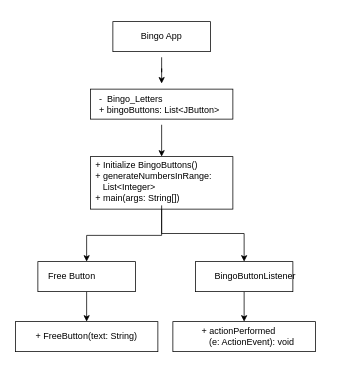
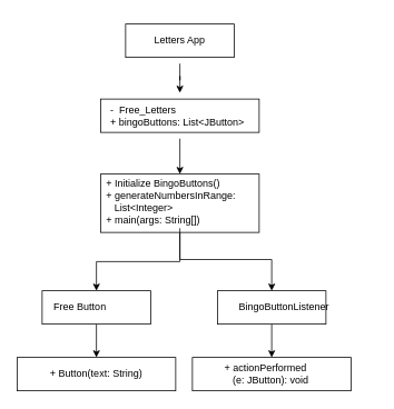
  <mxCell id="0" />
  <mxCell id="1" parent="0" />
  <mxCell id="2" value="" style="rounded=0;whiteSpace=wrap;html=1;" vertex="1" parent="1"><mxGeometry x="150" y="28" width="130" height="40" as="geometry" /></mxCell>
  <mxCell id="3" style="edgeStyle=orthogonalEdgeStyle;rounded=0;orthogonalLoop=1;jettySize=auto;html=1;entryX=0.5;entryY=0;entryDx=0;entryDy=0;" edge="1" parent="1" source="4" target="7"><mxGeometry relative="1" as="geometry" /></mxCell>
- <mxCell id="4" value="Bingo App" style="text;html=1;strokeColor=none;fillColor=none;align=center;verticalAlign=middle;whiteSpace=wrap;rounded=0;" vertex="1" parent="1"><mxGeometry x="165" y="20.5" width="100" height="55" as="geometry" /></mxCell>
+ <mxCell id="4" value="Letters App" style="text;html=1;strokeColor=none;fillColor=none;align=center;verticalAlign=middle;whiteSpace=wrap;rounded=0;" vertex="1" parent="1"><mxGeometry x="165" y="20.5" width="100" height="55" as="geometry" /></mxCell>
  <mxCell id="5" value="" style="rounded=0;whiteSpace=wrap;html=1;" vertex="1" parent="1"><mxGeometry x="120" y="118" width="190" height="40" as="geometry" /></mxCell>
  <mxCell id="6" style="edgeStyle=orthogonalEdgeStyle;rounded=0;orthogonalLoop=1;jettySize=auto;html=1;entryX=0.5;entryY=0;entryDx=0;entryDy=0;" edge="1" parent="1" source="7" target="11"><mxGeometry relative="1" as="geometry" /></mxCell>
- <mxCell id="7" value="-&amp;nbsp; Bingo_Letters&lt;br&gt;+ bingoButtons: List&amp;lt;JButton&amp;gt;" style="text;html=1;strokeColor=none;fillColor=none;align=left;verticalAlign=middle;whiteSpace=wrap;rounded=0;" vertex="1" parent="1"><mxGeometry x="130" y="110.5" width="170" height="55" as="geometry" /></mxCell>
+ <mxCell id="7" value="-&amp;nbsp; Free_Letters&lt;br&gt;+ bingoButtons: List&amp;lt;JButton&amp;gt;" style="text;html=1;strokeColor=none;fillColor=none;align=left;verticalAlign=middle;whiteSpace=wrap;rounded=0;" vertex="1" parent="1"><mxGeometry x="130" y="110.5" width="170" height="55" as="geometry" /></mxCell>
  <mxCell id="8" style="edgeStyle=orthogonalEdgeStyle;rounded=0;orthogonalLoop=1;jettySize=auto;html=1;exitX=0.5;exitY=1;exitDx=0;exitDy=0;entryX=0.5;entryY=0;entryDx=0;entryDy=0;" edge="1" parent="1" source="9" target="13"><mxGeometry relative="1" as="geometry"><Array as="points"><mxPoint x="215" y="313" /><mxPoint x="115" y="313" /></Array></mxGeometry></mxCell>
  <mxCell id="9" value="" style="rounded=0;whiteSpace=wrap;html=1;" vertex="1" parent="1"><mxGeometry x="120" y="208" width="190" height="70" as="geometry" /></mxCell>
  <mxCell id="10" style="edgeStyle=orthogonalEdgeStyle;rounded=0;orthogonalLoop=1;jettySize=auto;html=1;exitX=0.5;exitY=1;exitDx=0;exitDy=0;" edge="1" parent="1" source="11" target="15"><mxGeometry relative="1" as="geometry" /></mxCell>
  <mxCell id="11" value="+ Initialize BingoButtons()&lt;br&gt;+ generateNumbersInRange:&amp;nbsp; &amp;nbsp; &amp;nbsp; &amp;nbsp; &amp;nbsp;List&amp;lt;Integer&amp;gt;&lt;br&gt;+ main(args: String[])" style="text;html=1;strokeColor=none;fillColor=none;align=left;verticalAlign=middle;whiteSpace=wrap;rounded=0;" vertex="1" parent="1"><mxGeometry x="125" y="208" width="180" height="65" as="geometry" /></mxCell>
  <mxCell id="12" style="edgeStyle=orthogonalEdgeStyle;rounded=0;orthogonalLoop=1;jettySize=auto;html=1;exitX=0.5;exitY=1;exitDx=0;exitDy=0;entryX=0.5;entryY=0;entryDx=0;entryDy=0;" edge="1" parent="1" source="13" target="18"><mxGeometry relative="1" as="geometry" /></mxCell>
  <mxCell id="13" value="" style="rounded=0;whiteSpace=wrap;html=1;" vertex="1" parent="1"><mxGeometry x="50" y="348" width="130" height="40" as="geometry" /></mxCell>
  <mxCell id="14" style="edgeStyle=orthogonalEdgeStyle;rounded=0;orthogonalLoop=1;jettySize=auto;html=1;exitX=0.5;exitY=1;exitDx=0;exitDy=0;entryX=0.5;entryY=0;entryDx=0;entryDy=0;" edge="1" parent="1" source="15" target="19"><mxGeometry relative="1" as="geometry" /></mxCell>
  <mxCell id="15" value="" style="rounded=0;whiteSpace=wrap;html=1;" vertex="1" parent="1"><mxGeometry x="260" y="348" width="130" height="40" as="geometry" /></mxCell>
  <mxCell id="16" value="Free Button" style="text;html=1;strokeColor=none;fillColor=none;align=center;verticalAlign=middle;whiteSpace=wrap;rounded=0;" vertex="1" parent="1"><mxGeometry x="52.5" y="353" width="85" height="30" as="geometry" /></mxCell>
  <mxCell id="17" value="BingoButtonListener" style="text;html=1;strokeColor=none;fillColor=none;align=center;verticalAlign=middle;whiteSpace=wrap;rounded=0;" vertex="1" parent="1"><mxGeometry x="310" y="353" width="60" height="30" as="geometry" /></mxCell>
  <mxCell id="18" value="" style="rounded=0;whiteSpace=wrap;html=1;" vertex="1" parent="1"><mxGeometry x="20" y="428" width="190" height="40" as="geometry" /></mxCell>
  <mxCell id="19" value="" style="rounded=0;whiteSpace=wrap;html=1;" vertex="1" parent="1"><mxGeometry x="230" y="428" width="190" height="40" as="geometry" /></mxCell>
- <mxCell id="20" value=" + FreeButton(text: String)" style="text;html=1;strokeColor=none;fillColor=none;align=center;verticalAlign=middle;whiteSpace=wrap;rounded=0;" vertex="1" parent="1"><mxGeometry x="40" y="433" width="150" height="30" as="geometry" /></mxCell>
- <mxCell id="21" value="&amp;nbsp; &amp;nbsp; &amp;nbsp;+ actionPerformed&lt;br&gt;&amp;nbsp; &amp;nbsp; &amp;nbsp; &amp;nbsp; (e: ActionEvent): void" style="text;html=1;strokeColor=none;fillColor=none;align=left;verticalAlign=middle;whiteSpace=wrap;rounded=0;" vertex="1" parent="1"><mxGeometry x="250" y="433" width="200" height="30" as="geometry" /></mxCell>
+ <mxCell id="20" value=" + Button(text: String)" style="text;html=1;strokeColor=none;fillColor=none;align=center;verticalAlign=middle;whiteSpace=wrap;rounded=0;" vertex="1" parent="1"><mxGeometry x="40" y="433" width="150" height="30" as="geometry" /></mxCell>
+ <mxCell id="21" value="&amp;nbsp; &amp;nbsp; &amp;nbsp;+ actionPerformed&lt;br&gt;&amp;nbsp; &amp;nbsp; &amp;nbsp; &amp;nbsp; (e: JButton): void" style="text;html=1;strokeColor=none;fillColor=none;align=left;verticalAlign=middle;whiteSpace=wrap;rounded=0;" vertex="1" parent="1"><mxGeometry x="250" y="433" width="200" height="30" as="geometry" /></mxCell>
